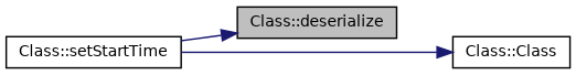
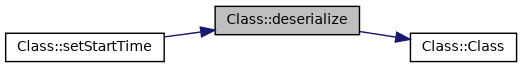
  digraph {
    rankdir=LR
    node [color=black fillcolor=white fontname=Helvetica fontsize=10 shape=record style=filled]
    edge [color=midnightblue fontname=Helvetica fontsize=10 labelfontname=Helvetica labelfontsize=10 style=solid]
    n1 [fillcolor=grey75 fontcolor=black height=0.2 label="Class::deserialize" width=0.4]
    n2 [height=0.2 label="Class::Class" width=0.4]
    n3 [height=0.2 label="Class::setStartTime" width=0.4]
-   n3 -> n2
+   n1 -> n2
    n3 -> n1
  }
